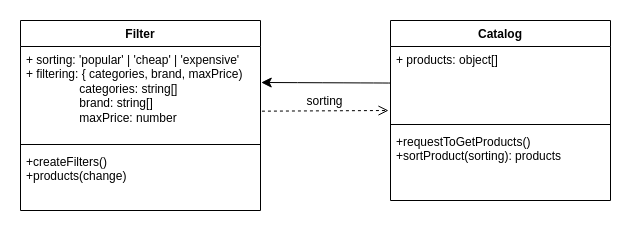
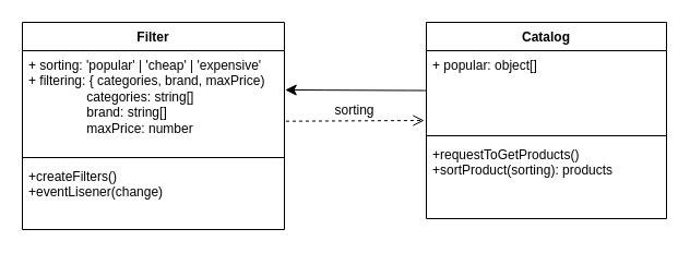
  <mxCell id="0" />
  <mxCell id="1" parent="0" />
  <mxCell id="2" value="Filter" style="swimlane;fontStyle=1;align=center;verticalAlign=top;childLayout=stackLayout;horizontal=1;startSize=26;horizontalStack=0;resizeParent=1;resizeParentMax=0;resizeLast=0;collapsible=1;marginBottom=0;whiteSpace=wrap;html=1;" vertex="1" parent="1"><mxGeometry x="20" y="20" width="240" height="190" as="geometry" /></mxCell>
  <mxCell id="3" value="+ sorting: 'popular' | 'cheap' | 'expensive'&lt;br&gt;+ filtering: { categories, brand, maxPrice)&lt;br&gt;&lt;span style=&quot;white-space: pre;&quot;&gt;&#09;&lt;/span&gt;&lt;span style=&quot;white-space: pre;&quot;&gt;&#09;&lt;/span&gt;categories: string[]&lt;br&gt;&lt;span style=&quot;white-space: pre;&quot;&gt;&#09;&lt;/span&gt;&lt;span style=&quot;white-space: pre;&quot;&gt;&#09;&lt;/span&gt;brand: string[]&lt;br&gt;&lt;span style=&quot;white-space: pre;&quot;&gt;&#09;&lt;/span&gt;&lt;span style=&quot;white-space: pre;&quot;&gt;&#09;&lt;/span&gt;maxPrice: number" style="text;strokeColor=none;fillColor=none;align=left;verticalAlign=top;spacingLeft=4;spacingRight=4;overflow=hidden;rotatable=0;points=[[0,0.5],[1,0.5]];portConstraint=eastwest;whiteSpace=wrap;html=1;" vertex="1" parent="2"><mxGeometry y="26" width="240" height="94" as="geometry" /></mxCell>
  <mxCell id="4" value="" style="line;strokeWidth=1;fillColor=none;align=left;verticalAlign=middle;spacingTop=-1;spacingLeft=3;spacingRight=3;rotatable=0;labelPosition=right;points=[];portConstraint=eastwest;strokeColor=inherit;" vertex="1" parent="2"><mxGeometry y="120" width="240" height="8" as="geometry" /></mxCell>
- <mxCell id="5" value="+createFilters&lt;span style=&quot;background-color: initial;&quot;&gt;()&lt;br&gt;+products(change)&lt;br&gt;&lt;/span&gt;" style="text;strokeColor=none;fillColor=none;align=left;verticalAlign=top;spacingLeft=4;spacingRight=4;overflow=hidden;rotatable=0;points=[[0,0.5],[1,0.5]];portConstraint=eastwest;whiteSpace=wrap;html=1;" vertex="1" parent="2"><mxGeometry y="128" width="240" height="62" as="geometry" /></mxCell>
+ <mxCell id="5" value="+createFilters&lt;span style=&quot;background-color: initial;&quot;&gt;()&lt;br&gt;+eventLisener(change)&lt;br&gt;&lt;/span&gt;" style="text;strokeColor=none;fillColor=none;align=left;verticalAlign=top;spacingLeft=4;spacingRight=4;overflow=hidden;rotatable=0;points=[[0,0.5],[1,0.5]];portConstraint=eastwest;whiteSpace=wrap;html=1;" vertex="1" parent="2"><mxGeometry y="128" width="240" height="62" as="geometry" /></mxCell>
  <mxCell id="6" value="Catalog" style="swimlane;fontStyle=1;align=center;verticalAlign=top;childLayout=stackLayout;horizontal=1;startSize=26;horizontalStack=0;resizeParent=1;resizeParentMax=0;resizeLast=0;collapsible=1;marginBottom=0;whiteSpace=wrap;html=1;" vertex="1" parent="1"><mxGeometry x="390" y="20" width="220" height="180" as="geometry" /></mxCell>
- <mxCell id="7" value="+ products: object[]&lt;div&gt;&lt;br/&gt;&lt;/div&gt;" style="text;strokeColor=none;fillColor=none;align=left;verticalAlign=top;spacingLeft=4;spacingRight=4;overflow=hidden;rotatable=0;points=[[0,0.5],[1,0.5]];portConstraint=eastwest;whiteSpace=wrap;html=1;" vertex="1" parent="6"><mxGeometry y="26" width="220" height="74" as="geometry" /></mxCell>
+ <mxCell id="7" value="+ popular: object[]&lt;div&gt;&lt;br/&gt;&lt;/div&gt;" style="text;strokeColor=none;fillColor=none;align=left;verticalAlign=top;spacingLeft=4;spacingRight=4;overflow=hidden;rotatable=0;points=[[0,0.5],[1,0.5]];portConstraint=eastwest;whiteSpace=wrap;html=1;" vertex="1" parent="6"><mxGeometry y="26" width="220" height="74" as="geometry" /></mxCell>
  <mxCell id="8" value="" style="line;strokeWidth=1;fillColor=none;align=left;verticalAlign=middle;spacingTop=-1;spacingLeft=3;spacingRight=3;rotatable=0;labelPosition=right;points=[];portConstraint=eastwest;strokeColor=inherit;" vertex="1" parent="6"><mxGeometry y="100" width="220" height="8" as="geometry" /></mxCell>
  <mxCell id="9" value="+requestToGetProducts&lt;span style=&quot;background-color: initial;&quot;&gt;()&lt;br&gt;+sortProduct(sorting): products&lt;br&gt;&lt;/span&gt;" style="text;strokeColor=none;fillColor=none;align=left;verticalAlign=top;spacingLeft=4;spacingRight=4;overflow=hidden;rotatable=0;points=[[0,0.5],[1,0.5]];portConstraint=eastwest;whiteSpace=wrap;html=1;" vertex="1" parent="6"><mxGeometry y="108" width="220" height="72" as="geometry" /></mxCell>
  <mxCell id="10" style="edgeStyle=none;curved=1;rounded=0;orthogonalLoop=1;jettySize=auto;html=1;fontSize=12;startSize=8;endSize=8;entryX=1.003;entryY=0.383;entryDx=0;entryDy=0;entryPerimeter=0;" edge="1" parent="1" source="7" target="3"><mxGeometry relative="1" as="geometry"><mxPoint x="260" y="90" as="targetPoint" /></mxGeometry></mxCell>
  <mxCell id="11" value="sorting" style="html=1;verticalAlign=bottom;endArrow=open;dashed=1;endSize=8;curved=0;rounded=0;fontSize=12;exitX=1.006;exitY=0.688;exitDx=0;exitDy=0;exitPerimeter=0;entryX=-0.009;entryY=0.865;entryDx=0;entryDy=0;entryPerimeter=0;" edge="1" parent="1" source="3" target="7"><mxGeometry relative="1" as="geometry"><mxPoint x="380" y="150" as="sourcePoint" /><mxPoint x="390" y="110" as="targetPoint" /></mxGeometry></mxCell>
